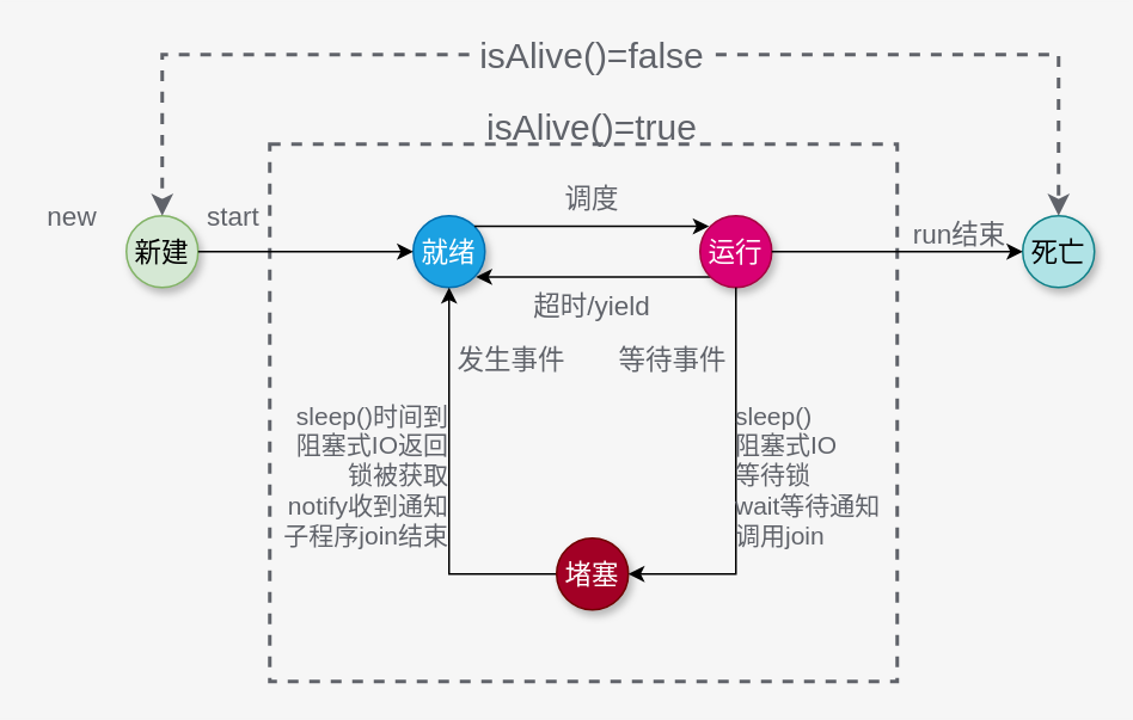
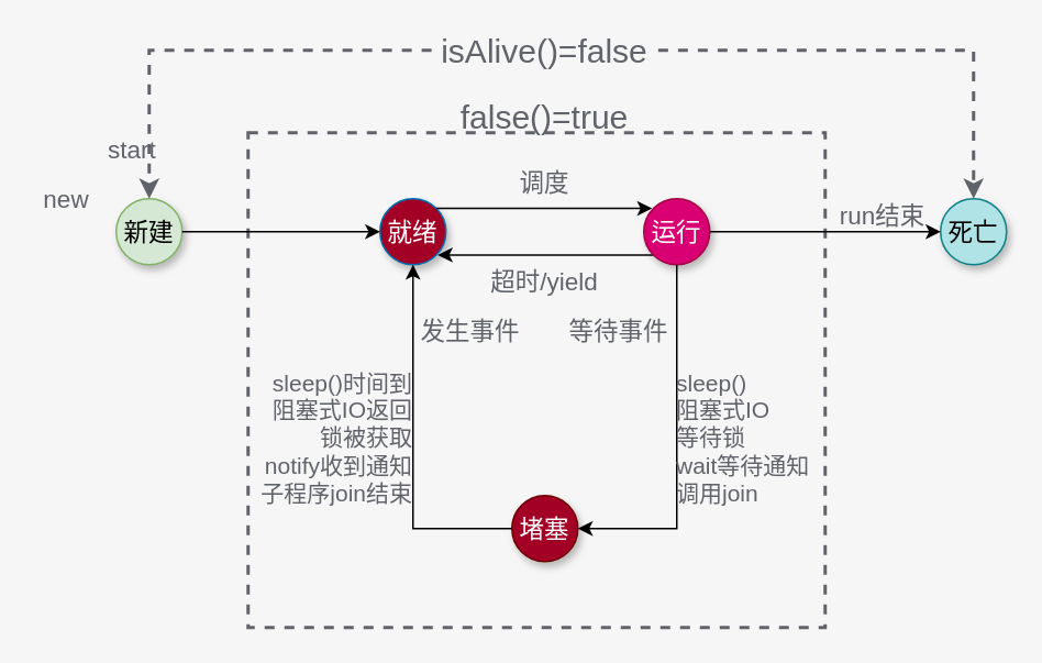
  <mxCell id="0" />
  <mxCell id="1" parent="0" />
  <mxCell id="2" value="" style="rounded=0;whiteSpace=wrap;html=1;shadow=0;fontSize=14;align=left;fillColor=none;dashed=1;strokeWidth=2;strokeColor=#60636A;" vertex="1" parent="1"><mxGeometry x="150" y="80" width="350" height="300" as="geometry" /></mxCell>
  <mxCell id="3" value="新建" style="ellipse;whiteSpace=wrap;html=1;aspect=fixed;fontSize=15;shadow=1;fillColor=#d5e8d4;strokeColor=#82b366;" vertex="1" parent="1"><mxGeometry x="70" y="120" width="40" height="40" as="geometry" /></mxCell>
- <mxCell id="4" value="就绪" style="ellipse;whiteSpace=wrap;html=1;aspect=fixed;fontSize=15;shadow=1;fillColor=#1ba1e2;strokeColor=#006EAF;fontColor=#ffffff;" vertex="1" parent="1"><mxGeometry x="230" y="120" width="40" height="40" as="geometry" /></mxCell>
+ <mxCell id="4" value="就绪" style="ellipse;whiteSpace=wrap;html=1;aspect=fixed;fontSize=15;shadow=1;fillColor=#a20025;strokeColor=#006EAF;fontColor=#ffffff;" vertex="1" parent="1"><mxGeometry x="230" y="120" width="40" height="40" as="geometry" /></mxCell>
  <mxCell id="5" style="edgeStyle=orthogonalEdgeStyle;rounded=0;orthogonalLoop=1;jettySize=auto;html=1;exitX=1;exitY=0.5;exitDx=0;exitDy=0;entryX=0;entryY=0.5;entryDx=0;entryDy=0;fontSize=15;" edge="1" parent="1" source="3" target="4"><mxGeometry relative="1" as="geometry" /></mxCell>
  <mxCell id="6" style="edgeStyle=orthogonalEdgeStyle;rounded=0;orthogonalLoop=1;jettySize=auto;html=1;exitX=0;exitY=1;exitDx=0;exitDy=0;entryX=0.875;entryY=0.853;entryDx=0;entryDy=0;entryPerimeter=0;fontSize=15;" edge="1" parent="1" source="7" target="4"><mxGeometry relative="1" as="geometry" /></mxCell>
  <mxCell id="7" value="运行" style="ellipse;whiteSpace=wrap;html=1;aspect=fixed;fontSize=15;shadow=1;fillColor=#d80073;strokeColor=#A50040;fontColor=#ffffff;" vertex="1" parent="1"><mxGeometry x="390" y="120" width="40" height="40" as="geometry" /></mxCell>
  <mxCell id="8" style="edgeStyle=orthogonalEdgeStyle;rounded=0;orthogonalLoop=1;jettySize=auto;html=1;exitX=1;exitY=0;exitDx=0;exitDy=0;entryX=0.125;entryY=0.147;entryDx=0;entryDy=0;entryPerimeter=0;fontSize=15;" edge="1" parent="1" source="4" target="7"><mxGeometry relative="1" as="geometry" /></mxCell>
  <mxCell id="9" value="死亡" style="ellipse;whiteSpace=wrap;html=1;aspect=fixed;fontSize=15;shadow=1;fillColor=#b0e3e6;strokeColor=#0e8088;" vertex="1" parent="1"><mxGeometry x="570" y="120" width="40" height="40" as="geometry" /></mxCell>
  <mxCell id="10" style="edgeStyle=orthogonalEdgeStyle;rounded=0;orthogonalLoop=1;jettySize=auto;html=1;exitX=1;exitY=0.5;exitDx=0;exitDy=0;fontSize=15;" edge="1" parent="1" source="7" target="9"><mxGeometry relative="1" as="geometry" /></mxCell>
  <mxCell id="11" style="edgeStyle=orthogonalEdgeStyle;rounded=0;orthogonalLoop=1;jettySize=auto;html=1;exitX=0;exitY=0.5;exitDx=0;exitDy=0;entryX=0.5;entryY=1;entryDx=0;entryDy=0;" edge="1" parent="1" source="12" target="4"><mxGeometry relative="1" as="geometry" /></mxCell>
  <mxCell id="12" value="堵塞" style="ellipse;whiteSpace=wrap;html=1;aspect=fixed;fontSize=15;shadow=1;fillColor=#a20025;strokeColor=#6F0000;fontColor=#ffffff;" vertex="1" parent="1"><mxGeometry x="310" y="300" width="40" height="40" as="geometry" /></mxCell>
  <mxCell id="13" style="edgeStyle=orthogonalEdgeStyle;rounded=0;orthogonalLoop=1;jettySize=auto;html=1;exitX=0.5;exitY=1;exitDx=0;exitDy=0;entryX=1;entryY=0.5;entryDx=0;entryDy=0;" edge="1" parent="1" source="7" target="12"><mxGeometry relative="1" as="geometry" /></mxCell>
  <mxCell id="14" value="new" style="text;html=1;strokeColor=none;fillColor=none;align=center;verticalAlign=middle;whiteSpace=wrap;rounded=0;fontSize=15;fontColor=#60636A;" vertex="1" parent="1"><mxGeometry x="20" y="110" width="40" height="20" as="geometry" /></mxCell>
- <mxCell id="15" value="start" style="text;html=1;strokeColor=none;fillColor=none;align=center;verticalAlign=middle;whiteSpace=wrap;rounded=0;fontSize=15;fontColor=#60636A;" vertex="1" parent="1"><mxGeometry x="110" y="110" width="40" height="20" as="geometry" /></mxCell>
+ <mxCell id="15" value="start" style="text;html=1;strokeColor=none;fillColor=none;align=center;verticalAlign=middle;whiteSpace=wrap;rounded=0;fontSize=15;fontColor=#60636A;" vertex="1" parent="1"><mxGeometry x="60" y="80" width="40" height="20" as="geometry" /></mxCell>
  <mxCell id="16" value="调度" style="text;html=1;strokeColor=none;fillColor=none;align=center;verticalAlign=middle;whiteSpace=wrap;rounded=0;fontSize=15;fontColor=#60636A;" vertex="1" parent="1"><mxGeometry x="310" y="100" width="40" height="20" as="geometry" /></mxCell>
  <mxCell id="17" value="超时/yield" style="text;html=1;strokeColor=none;fillColor=none;align=center;verticalAlign=middle;whiteSpace=wrap;rounded=0;fontSize=15;fontColor=#60636A;" vertex="1" parent="1"><mxGeometry x="290" y="160" width="80" height="20" as="geometry" /></mxCell>
  <mxCell id="18" value="等待事件" style="text;html=1;strokeColor=none;fillColor=none;align=center;verticalAlign=middle;whiteSpace=wrap;rounded=0;fontSize=15;fontColor=#60636A;" vertex="1" parent="1"><mxGeometry x="340" y="190" width="70" height="20" as="geometry" /></mxCell>
  <mxCell id="19" value="发生事件" style="text;html=1;strokeColor=none;fillColor=none;align=center;verticalAlign=middle;whiteSpace=wrap;rounded=0;fontSize=15;fontColor=#60636A;" vertex="1" parent="1"><mxGeometry x="250" y="190" width="70" height="20" as="geometry" /></mxCell>
  <mxCell id="20" value="sleep()&lt;br style=&quot;font-size: 14px;&quot;&gt;阻塞式IO&lt;br style=&quot;font-size: 14px;&quot;&gt;等待锁&lt;br style=&quot;font-size: 14px;&quot;&gt;wait等待通知&lt;br style=&quot;font-size: 14px;&quot;&gt;调用join" style="text;html=1;strokeColor=none;fillColor=none;align=left;verticalAlign=middle;whiteSpace=wrap;rounded=0;fontSize=14;spacing=0;spacingTop=0;fontColor=#60636A;" vertex="1" parent="1"><mxGeometry x="410" y="220" width="120" height="90" as="geometry" /></mxCell>
  <mxCell id="21" value="run结束" style="text;html=1;strokeColor=none;fillColor=none;align=center;verticalAlign=middle;whiteSpace=wrap;rounded=0;fontSize=15;fontColor=#60636A;" vertex="1" parent="1"><mxGeometry x="500" y="120" width="70" height="20" as="geometry" /></mxCell>
  <mxCell id="22" value="sleep()时间到&lt;br style=&quot;font-size: 14px;&quot;&gt;阻塞式IO返回&lt;br style=&quot;font-size: 14px;&quot;&gt;锁被获取&lt;br style=&quot;font-size: 14px;&quot;&gt;notify收到通知&lt;br style=&quot;font-size: 14px;&quot;&gt;&lt;div style=&quot;font-size: 14px;&quot;&gt;&lt;span style=&quot;font-size: 14px;&quot;&gt;子程序join结束&lt;/span&gt;&lt;/div&gt;" style="text;html=1;strokeColor=none;fillColor=none;align=right;verticalAlign=middle;whiteSpace=wrap;rounded=0;fontSize=14;spacingTop=0;spacing=0;fontStyle=0;fontColor=#60636A;" vertex="1" parent="1"><mxGeometry x="130" y="220" width="120" height="90" as="geometry" /></mxCell>
- <mxCell id="23" value="isAlive()=true" style="text;html=1;strokeColor=none;fillColor=none;align=center;verticalAlign=middle;whiteSpace=wrap;rounded=0;shadow=0;dashed=1;fontSize=20;fontColor=#60636A;" vertex="1" parent="1"><mxGeometry x="261.25" y="60" width="137.5" height="20" as="geometry" /></mxCell>
+ <mxCell id="23" value="false()=true" style="text;html=1;strokeColor=none;fillColor=none;align=center;verticalAlign=middle;whiteSpace=wrap;rounded=0;shadow=0;dashed=1;fontSize=20;fontColor=#60636A;" vertex="1" parent="1"><mxGeometry x="261.25" y="60" width="137.5" height="20" as="geometry" /></mxCell>
  <mxCell id="24" style="edgeStyle=orthogonalEdgeStyle;rounded=0;orthogonalLoop=1;jettySize=auto;html=1;exitX=1;exitY=0.5;exitDx=0;exitDy=0;entryX=0.5;entryY=0;entryDx=0;entryDy=0;fontSize=20;fontColor=#60636A;dashed=1;strokeWidth=2;strokeColor=#60636A;" edge="1" parent="1" source="26" target="9"><mxGeometry relative="1" as="geometry" /></mxCell>
  <mxCell id="25" style="edgeStyle=orthogonalEdgeStyle;rounded=0;orthogonalLoop=1;jettySize=auto;html=1;exitX=0;exitY=0.5;exitDx=0;exitDy=0;entryX=0.5;entryY=0;entryDx=0;entryDy=0;fontSize=20;fontColor=#60636A;dashed=1;strokeWidth=2;strokeColor=#60636A;" edge="1" parent="1" source="26" target="3"><mxGeometry relative="1" as="geometry" /></mxCell>
  <mxCell id="26" value="isAlive()=false" style="text;html=1;strokeColor=none;fillColor=none;align=center;verticalAlign=middle;whiteSpace=wrap;rounded=0;shadow=0;dashed=1;fontSize=20;fontColor=#60636A;" vertex="1" parent="1"><mxGeometry x="261.25" y="20" width="137.5" height="20" as="geometry" /></mxCell>
